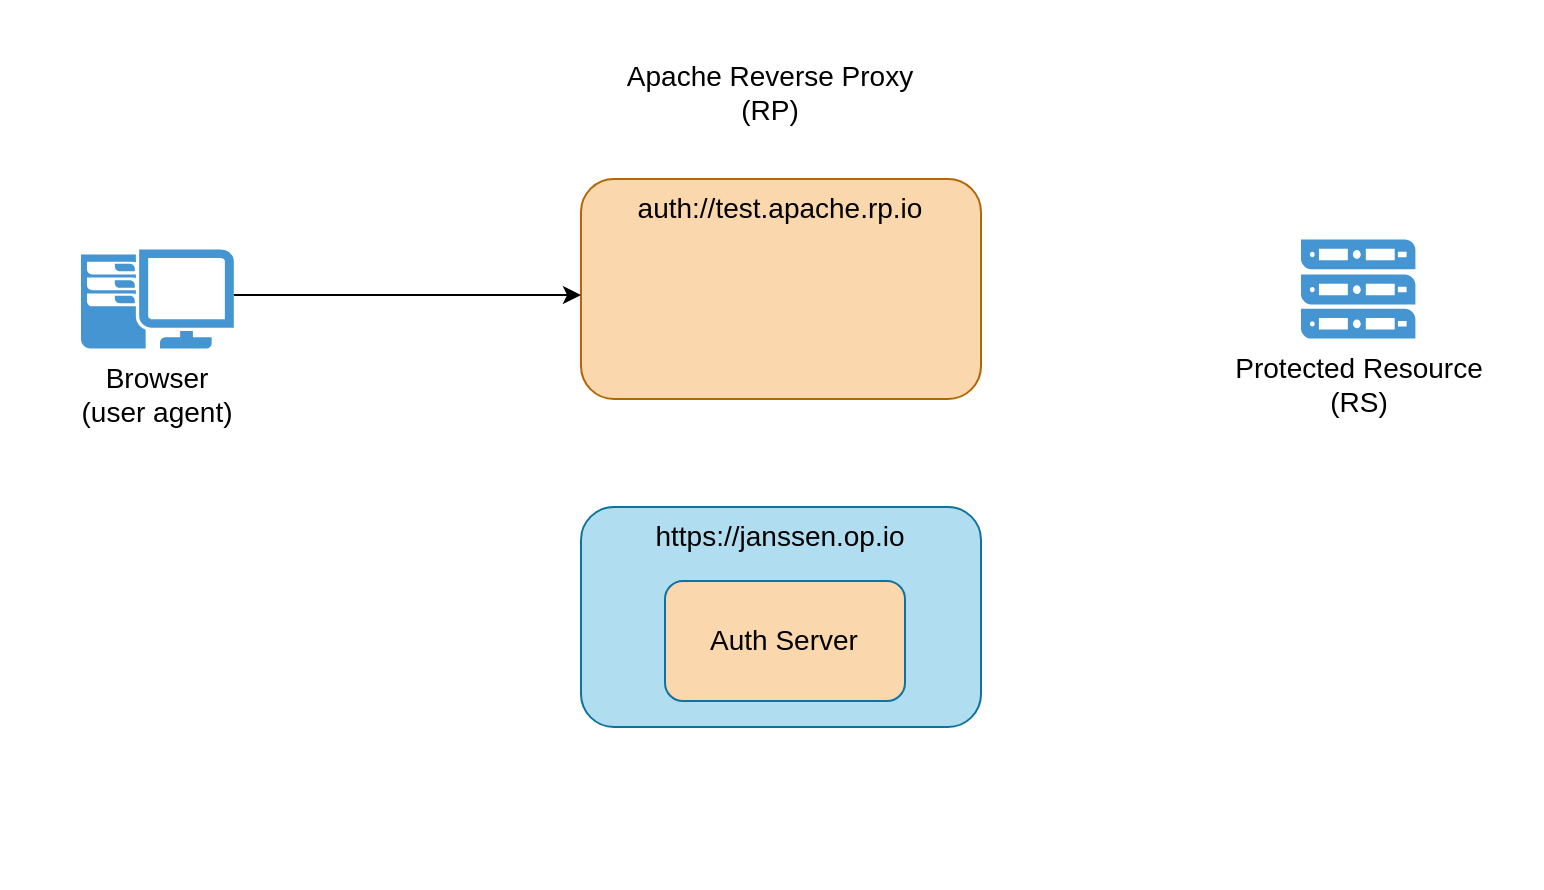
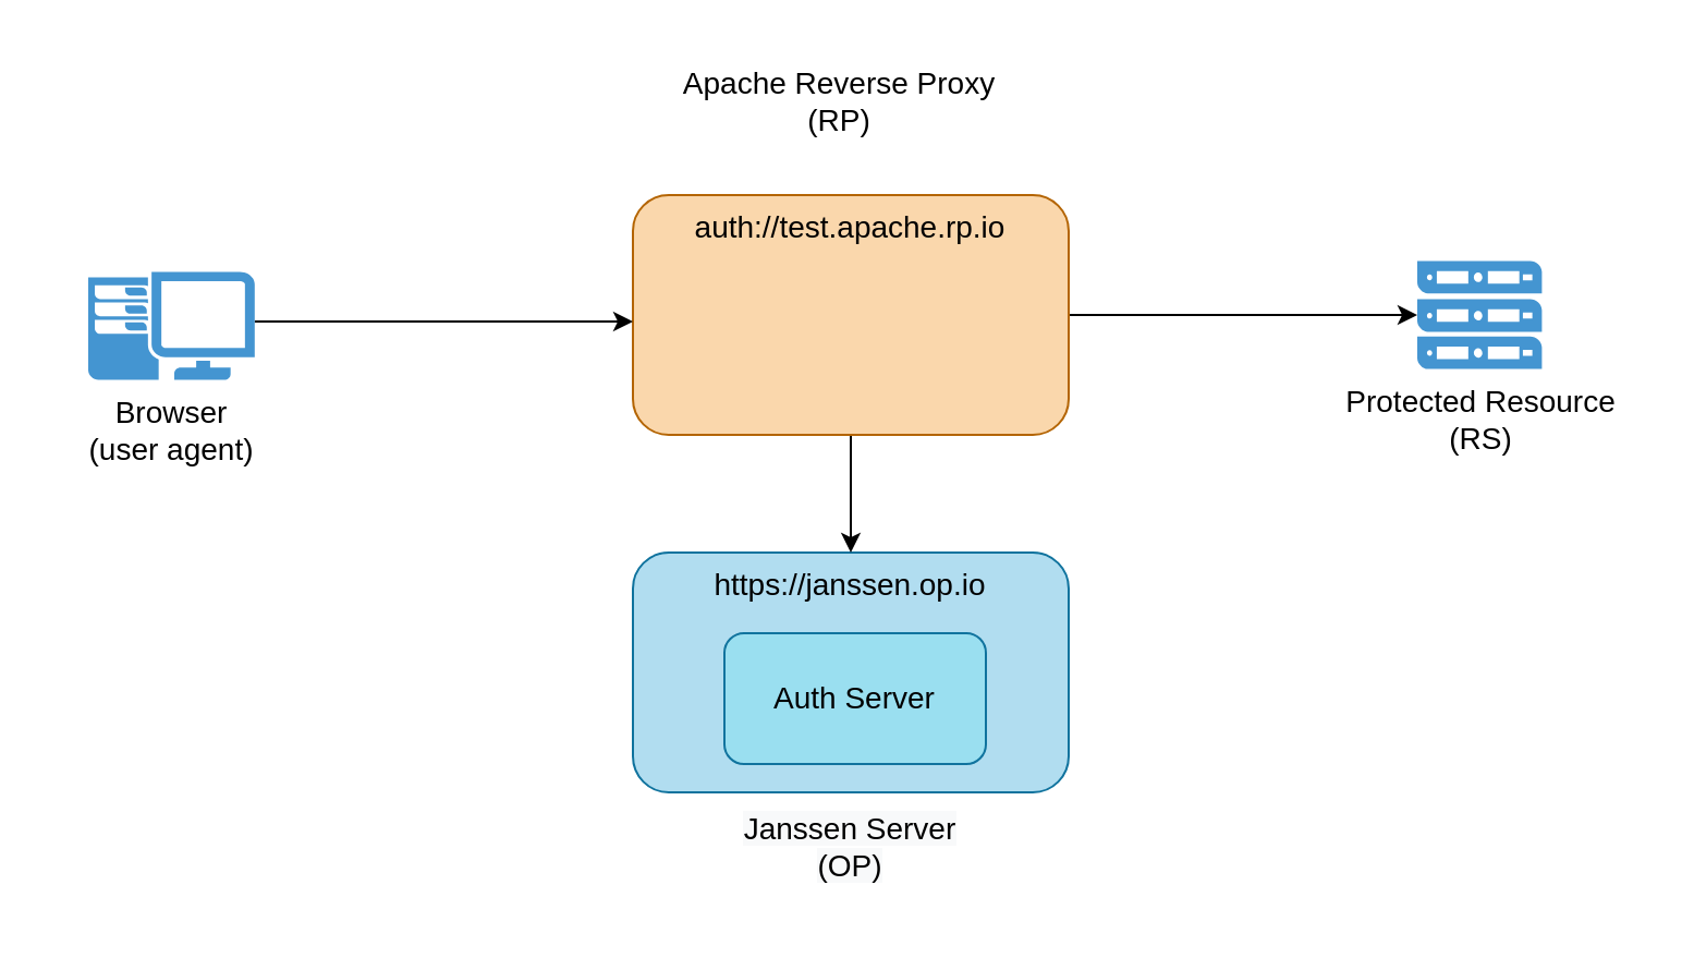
  <mxCell id="0" />
  <mxCell id="1" parent="0" />
  <mxCell id="2" value="" style="rounded=0;whiteSpace=wrap;html=1;fontSize=14;strokeColor=none;" vertex="1" parent="1"><mxGeometry x="20" y="20" width="730" height="403" as="geometry" /></mxCell>
  <mxCell id="3" value="https://janssen.op.io" style="rounded=1;whiteSpace=wrap;html=1;fontSize=14;strokeColor=#10739E;fillColor=#B1DDF0;gradientColor=none;verticalAlign=top;align=center;" vertex="1" parent="1"><mxGeometry x="290" y="253" width="200" height="110" as="geometry" /></mxCell>
+ <mxCell id="4" style="edgeStyle=orthogonalEdgeStyle;rounded=0;orthogonalLoop=1;jettySize=auto;html=1;exitX=1;exitY=0.5;exitDx=0;exitDy=0;fontSize=14;" edge="1" parent="1" source="6" target="10"><mxGeometry relative="1" as="geometry" /></mxCell>
+ <mxCell id="5" style="edgeStyle=orthogonalEdgeStyle;rounded=0;orthogonalLoop=1;jettySize=auto;html=1;entryX=0.5;entryY=0;entryDx=0;entryDy=0;fontSize=14;" edge="1" parent="1" source="6" target="3"><mxGeometry relative="1" as="geometry" /></mxCell>
  <mxCell id="6" value="auth://test.apache.rp.io" style="rounded=1;whiteSpace=wrap;html=1;fontSize=14;strokeColor=#B46504;fillColor=#FAD7AC;gradientColor=none;verticalAlign=top;align=center;" vertex="1" parent="1"><mxGeometry x="290" y="89" width="200" height="110" as="geometry" /></mxCell>
- <mxCell id="7" value="Auth Server" style="rounded=1;whiteSpace=wrap;html=1;fontSize=14;fillColor=#fad7ac;strokeColor=#10739e;" vertex="1" parent="1"><mxGeometry x="332" y="290" width="120" height="60" as="geometry" /></mxCell>
+ <mxCell id="7" value="Auth Server" style="rounded=1;whiteSpace=wrap;html=1;fontSize=14;fillColor=#9ADFF0;strokeColor=#10739e;" vertex="1" parent="1"><mxGeometry x="332" y="290" width="120" height="60" as="geometry" /></mxCell>
  <mxCell id="8" style="edgeStyle=orthogonalEdgeStyle;rounded=0;orthogonalLoop=1;jettySize=auto;html=1;fontSize=14;" edge="1" parent="1"><mxGeometry relative="1" as="geometry"><mxPoint x="116.4" y="147" as="sourcePoint" /><mxPoint x="290" y="147" as="targetPoint" /></mxGeometry></mxCell>
  <mxCell id="9" value="Browser&lt;br&gt;(user agent)" style="pointerEvents=1;shadow=0;dashed=0;html=1;strokeColor=none;fillColor=#4495D1;labelPosition=center;verticalLabelPosition=bottom;verticalAlign=top;align=center;outlineConnect=0;shape=mxgraph.veeam.2d.workstation;rounded=0;fontSize=14;" vertex="1" parent="1"><mxGeometry x="40" y="124.2" width="76.4" height="49.6" as="geometry" /></mxCell>
  <mxCell id="10" value="Protected Resource&lt;br&gt;(RS)" style="pointerEvents=1;shadow=0;dashed=0;html=1;strokeColor=none;fillColor=#4495D1;labelPosition=center;verticalLabelPosition=bottom;verticalAlign=top;align=center;outlineConnect=0;shape=mxgraph.veeam.server_stack;rounded=0;fontSize=14;" vertex="1" parent="1"><mxGeometry x="650" y="119.2" width="57.2" height="49.6" as="geometry" /></mxCell>
+ <mxCell id="11" value="&lt;span style=&quot;background-color: rgb(248 , 249 , 250)&quot;&gt;Janssen Server&lt;br&gt;(OP)&lt;br&gt;&lt;/span&gt;" style="text;html=1;strokeColor=none;fillColor=none;align=center;verticalAlign=middle;whiteSpace=wrap;rounded=0;labelBackgroundColor=#FFFFFF;fontSize=14;" vertex="1" parent="1"><mxGeometry x="330" y="373" width="120" height="30" as="geometry" /></mxCell>
  <mxCell id="12" value="Apache Reverse Proxy&lt;br&gt;(RP)" style="text;html=1;strokeColor=none;fillColor=none;align=center;verticalAlign=middle;whiteSpace=wrap;rounded=0;labelBackgroundColor=#FFFFFF;fontSize=14;" vertex="1" parent="1"><mxGeometry x="305" y="31" width="160" height="30" as="geometry" /></mxCell>
